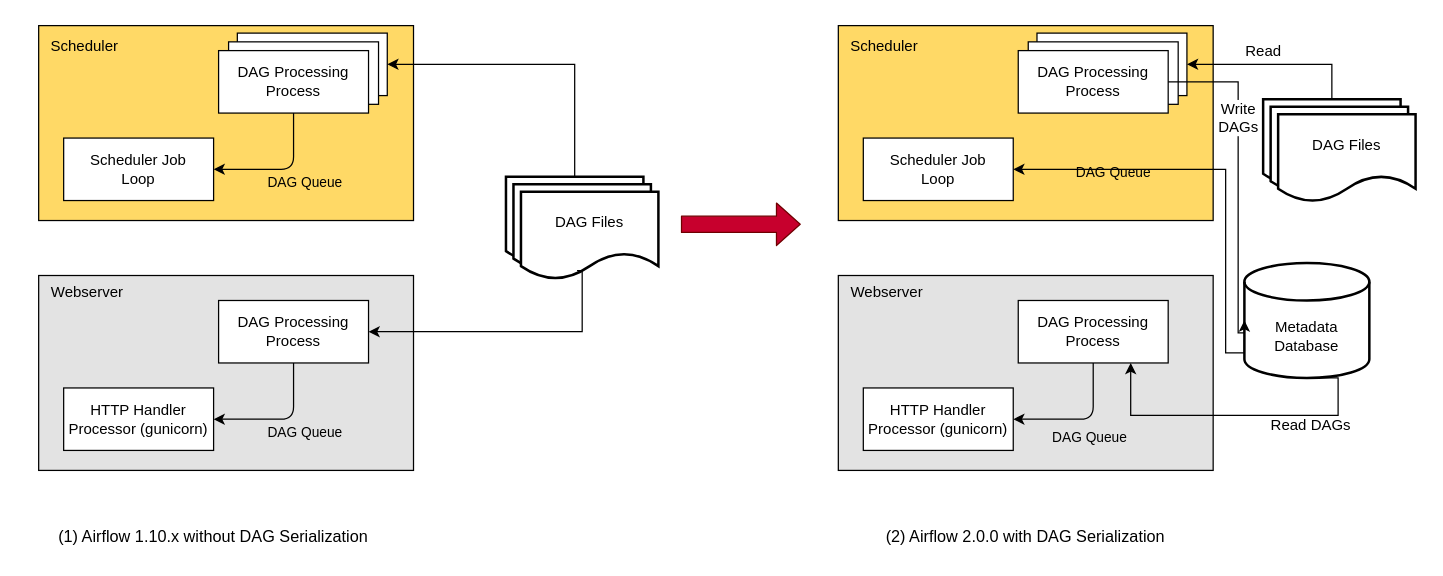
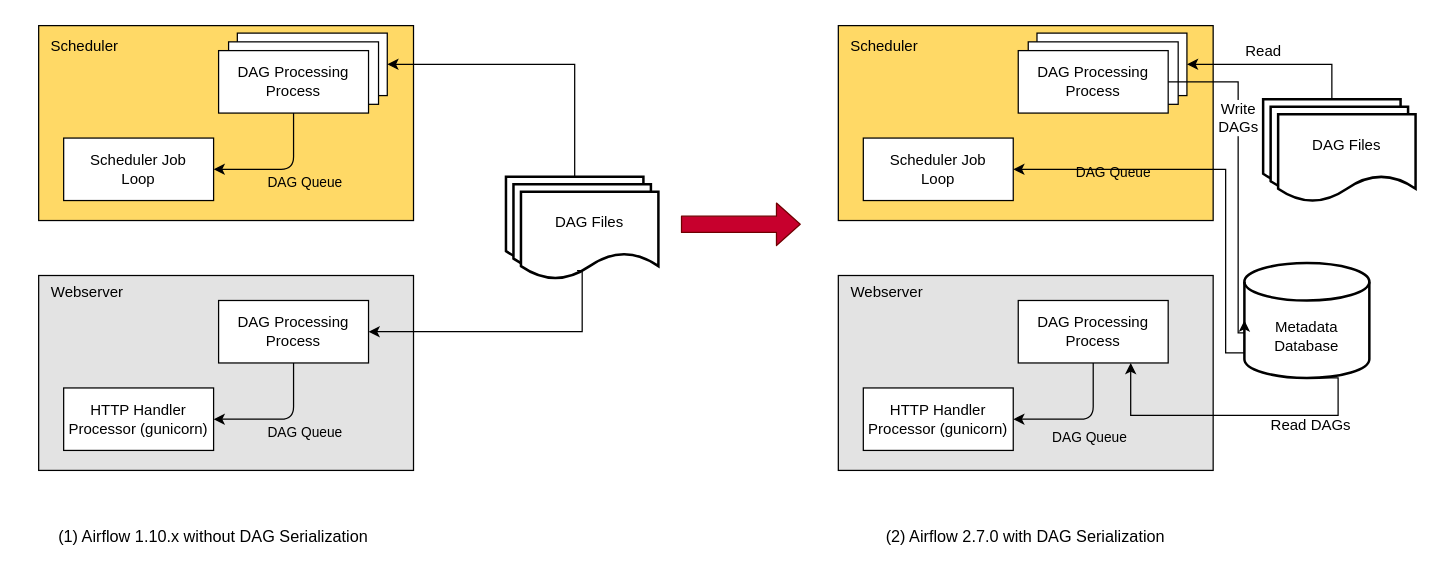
  <mxCell id="0" />
  <mxCell id="1" parent="0" />
  <mxCell id="2" value="" style="group" parent="1" vertex="1" connectable="0"><mxGeometry x="50" y="26" width="336" height="170" as="geometry" /></mxCell>
  <mxCell id="3" value="Scheduler" style="whiteSpace=wrap;html=1;fillColor=#FFD966;align=right;labelPosition=left;verticalLabelPosition=top;verticalAlign=bottom;spacingRight=0;spacingTop=0;spacingBottom=0;movableLabel=1;" parent="2" vertex="1"><mxGeometry x="-20" y="-6" width="300" height="156" as="geometry"><mxPoint x="66" y="26" as="offset" /></mxGeometry></mxCell>
  <mxCell id="4" value="Scheduler Job &lt;br&gt;Loop" style="rounded=0;whiteSpace=wrap;html=1;" parent="2" vertex="1"><mxGeometry y="84" width="120" height="50" as="geometry" /></mxCell>
  <mxCell id="5" style="edgeStyle=orthogonalEdgeStyle;orthogonalLoop=1;jettySize=auto;html=1;exitX=0.5;exitY=1;exitDx=0;exitDy=0;entryX=1;entryY=0.5;entryDx=0;entryDy=0;rounded=1;" parent="2" source="10" target="4" edge="1"><mxGeometry relative="1" as="geometry" /></mxCell>
  <mxCell id="6" value="DAG Queue" style="edgeLabel;html=1;align=center;verticalAlign=middle;resizable=0;points=[];labelBackgroundColor=none;" parent="5" vertex="1" connectable="0"><mxGeometry x="-0.53" y="1" relative="1" as="geometry"><mxPoint x="7" y="29" as="offset" /></mxGeometry></mxCell>
  <mxCell id="7" value="" style="group" parent="2" vertex="1" connectable="0"><mxGeometry x="124" width="135" height="64" as="geometry" /></mxCell>
  <mxCell id="8" value="DAG Processing Process" style="rounded=0;whiteSpace=wrap;html=1;" parent="7" vertex="1"><mxGeometry x="15" width="120" height="50" as="geometry" /></mxCell>
  <mxCell id="9" value="DAG Processing Process" style="rounded=0;whiteSpace=wrap;html=1;" parent="7" vertex="1"><mxGeometry x="8" y="7" width="120" height="50" as="geometry" /></mxCell>
  <mxCell id="10" value="DAG Processing Process" style="rounded=0;whiteSpace=wrap;html=1;" parent="7" vertex="1"><mxGeometry y="14" width="120" height="50" as="geometry" /></mxCell>
  <mxCell id="11" value="" style="group" parent="1" vertex="1" connectable="0"><mxGeometry x="50" y="226" width="336" height="170" as="geometry" /></mxCell>
  <mxCell id="12" value="Webserver" style="whiteSpace=wrap;html=1;align=right;labelPosition=left;verticalLabelPosition=top;verticalAlign=bottom;spacingRight=0;spacingTop=0;spacingBottom=0;movableLabel=1;fillColor=#E3E3E3;" parent="11" vertex="1"><mxGeometry x="-20" y="-6" width="300" height="156" as="geometry"><mxPoint x="70" y="23" as="offset" /></mxGeometry></mxCell>
  <mxCell id="13" value="HTTP Handler Processor (gunicorn)" style="rounded=0;whiteSpace=wrap;html=1;" parent="11" vertex="1"><mxGeometry y="84" width="120" height="50" as="geometry" /></mxCell>
  <mxCell id="14" style="edgeStyle=orthogonalEdgeStyle;orthogonalLoop=1;jettySize=auto;html=1;exitX=0.5;exitY=1;exitDx=0;exitDy=0;entryX=1;entryY=0.5;entryDx=0;entryDy=0;rounded=1;" parent="11" source="17" target="13" edge="1"><mxGeometry relative="1" as="geometry" /></mxCell>
  <mxCell id="15" value="DAG Queue" style="edgeLabel;html=1;align=center;verticalAlign=middle;resizable=0;points=[];labelBackgroundColor=none;" parent="14" vertex="1" connectable="0"><mxGeometry x="-0.53" y="1" relative="1" as="geometry"><mxPoint x="7" y="29" as="offset" /></mxGeometry></mxCell>
  <mxCell id="16" value="" style="group" parent="11" vertex="1" connectable="0"><mxGeometry x="124" width="135" height="64" as="geometry" /></mxCell>
  <mxCell id="17" value="DAG Processing Process" style="rounded=0;whiteSpace=wrap;html=1;" parent="16" vertex="1"><mxGeometry y="14" width="120" height="50" as="geometry" /></mxCell>
  <mxCell id="18" value="" style="group;strokeWidth=2;" parent="1" vertex="1" connectable="0"><mxGeometry x="404" y="141" width="140" height="100" as="geometry" /></mxCell>
  <mxCell id="19" value="" style="shape=document;whiteSpace=wrap;html=1;boundedLbl=1;labelBackgroundColor=none;strokeColor=#000000;align=left;fillColor=#FFFFFF;strokeWidth=2;" parent="18" vertex="1"><mxGeometry width="110" height="70" as="geometry" /></mxCell>
  <mxCell id="20" value="" style="shape=document;whiteSpace=wrap;html=1;boundedLbl=1;labelBackgroundColor=none;strokeColor=#000000;align=left;fillColor=#FFFFFF;strokeWidth=2;" parent="18" vertex="1"><mxGeometry x="6" y="6" width="110" height="70" as="geometry" /></mxCell>
  <mxCell id="21" value="DAG Files" style="shape=document;whiteSpace=wrap;html=1;boundedLbl=1;labelBackgroundColor=none;strokeColor=#000000;align=center;fillColor=#FFFFFF;strokeWidth=2;" parent="18" vertex="1"><mxGeometry x="12" y="12" width="110" height="70" as="geometry" /></mxCell>
  <mxCell id="22" style="edgeStyle=orthogonalEdgeStyle;rounded=0;orthogonalLoop=1;jettySize=auto;html=1;entryX=1;entryY=0.5;entryDx=0;entryDy=0;exitX=0.5;exitY=0;exitDx=0;exitDy=0;" parent="1" source="19" target="8" edge="1"><mxGeometry relative="1" as="geometry" /></mxCell>
  <mxCell id="23" style="edgeStyle=orthogonalEdgeStyle;rounded=0;orthogonalLoop=1;jettySize=auto;html=1;entryX=1;entryY=0.5;entryDx=0;entryDy=0;exitX=0.408;exitY=0.9;exitDx=0;exitDy=0;exitPerimeter=0;" parent="1" source="21" target="17" edge="1"><mxGeometry relative="1" as="geometry"><Array as="points"><mxPoint x="465" y="265" /></Array></mxGeometry></mxCell>
  <mxCell id="24" value="" style="group" vertex="1" connectable="0" parent="1"><mxGeometry x="690" y="26" width="336" height="170" as="geometry" /></mxCell>
  <mxCell id="25" value="Scheduler" style="whiteSpace=wrap;html=1;fillColor=#FFD966;align=right;labelPosition=left;verticalLabelPosition=top;verticalAlign=bottom;spacingRight=0;spacingTop=0;spacingBottom=0;movableLabel=1;" vertex="1" parent="24"><mxGeometry x="-20" y="-6" width="300" height="156" as="geometry"><mxPoint x="66" y="26" as="offset" /></mxGeometry></mxCell>
  <mxCell id="26" value="Scheduler Job &lt;br&gt;Loop" style="rounded=0;whiteSpace=wrap;html=1;" vertex="1" parent="24"><mxGeometry y="84" width="120" height="50" as="geometry" /></mxCell>
  <mxCell id="27" value="" style="group" vertex="1" connectable="0" parent="24"><mxGeometry x="124" width="135" height="64" as="geometry" /></mxCell>
  <mxCell id="28" value="DAG Processing Process" style="rounded=0;whiteSpace=wrap;html=1;" vertex="1" parent="27"><mxGeometry x="15" width="120" height="50" as="geometry" /></mxCell>
  <mxCell id="29" value="DAG Processing Process" style="rounded=0;whiteSpace=wrap;html=1;" vertex="1" parent="27"><mxGeometry x="8" y="7" width="120" height="50" as="geometry" /></mxCell>
  <mxCell id="30" value="DAG Processing Process" style="rounded=0;whiteSpace=wrap;html=1;" vertex="1" parent="27"><mxGeometry y="14" width="120" height="50" as="geometry" /></mxCell>
  <mxCell id="31" value="Webserver" style="whiteSpace=wrap;html=1;align=right;labelPosition=left;verticalLabelPosition=top;verticalAlign=bottom;spacingRight=0;spacingTop=0;spacingBottom=0;movableLabel=1;fillColor=#E3E3E3;" vertex="1" parent="1"><mxGeometry x="670" y="220" width="300" height="156" as="geometry"><mxPoint x="70" y="23" as="offset" /></mxGeometry></mxCell>
  <mxCell id="32" value="HTTP Handler Processor (gunicorn)" style="rounded=0;whiteSpace=wrap;html=1;" vertex="1" parent="1"><mxGeometry x="690" y="310" width="120" height="50" as="geometry" /></mxCell>
  <mxCell id="33" style="edgeStyle=orthogonalEdgeStyle;orthogonalLoop=1;jettySize=auto;html=1;exitX=0.5;exitY=1;exitDx=0;exitDy=0;entryX=1;entryY=0.5;entryDx=0;entryDy=0;rounded=1;" edge="1" parent="1" source="36" target="32"><mxGeometry relative="1" as="geometry" /></mxCell>
  <mxCell id="34" value="DAG Queue" style="edgeLabel;html=1;align=center;verticalAlign=middle;resizable=0;points=[];labelBackgroundColor=none;" vertex="1" connectable="0" parent="33"><mxGeometry x="-0.53" y="1" relative="1" as="geometry"><mxPoint x="-5" y="33" as="offset" /></mxGeometry></mxCell>
  <mxCell id="35" value="" style="group" vertex="1" connectable="0" parent="1"><mxGeometry x="814" y="226" width="135" height="64" as="geometry" /></mxCell>
  <mxCell id="36" value="DAG Processing Process" style="rounded=0;whiteSpace=wrap;html=1;" vertex="1" parent="35"><mxGeometry y="14" width="120" height="50" as="geometry" /></mxCell>
  <mxCell id="37" value="" style="shape=document;whiteSpace=wrap;html=1;boundedLbl=1;labelBackgroundColor=none;strokeColor=#000000;align=left;fillColor=#FFFFFF;strokeWidth=2;" vertex="1" parent="1"><mxGeometry x="1010" y="79" width="110" height="70" as="geometry" /></mxCell>
  <mxCell id="38" value="" style="shape=document;whiteSpace=wrap;html=1;boundedLbl=1;labelBackgroundColor=none;strokeColor=#000000;align=left;fillColor=#FFFFFF;strokeWidth=2;" vertex="1" parent="1"><mxGeometry x="1016" y="85" width="110" height="70" as="geometry" /></mxCell>
  <mxCell id="39" value="DAG Files" style="shape=document;whiteSpace=wrap;html=1;boundedLbl=1;labelBackgroundColor=none;strokeColor=#000000;align=center;fillColor=#FFFFFF;strokeWidth=2;" vertex="1" parent="1"><mxGeometry x="1022" y="91" width="110" height="70" as="geometry" /></mxCell>
  <mxCell id="40" style="edgeStyle=orthogonalEdgeStyle;rounded=0;orthogonalLoop=1;jettySize=auto;html=1;entryX=1;entryY=0.5;entryDx=0;entryDy=0;exitX=0.5;exitY=0;exitDx=0;exitDy=0;" edge="1" parent="1" source="37" target="28"><mxGeometry relative="1" as="geometry" /></mxCell>
  <mxCell id="41" value="Read" style="edgeLabel;html=1;align=center;verticalAlign=middle;resizable=0;points=[];fontSize=12;" vertex="1" connectable="0" parent="40"><mxGeometry x="0.363" relative="1" as="geometry"><mxPoint x="14" y="-11" as="offset" /></mxGeometry></mxCell>
  <mxCell id="42" style="edgeStyle=orthogonalEdgeStyle;rounded=0;orthogonalLoop=1;jettySize=auto;html=1;exitX=0.5;exitY=1;exitDx=0;exitDy=0;exitPerimeter=0;fontSize=12;entryX=0.75;entryY=1;entryDx=0;entryDy=0;" edge="1" parent="1" source="44" target="36"><mxGeometry relative="1" as="geometry"><Array as="points"><mxPoint x="1070" y="332" /><mxPoint x="904" y="332" /></Array></mxGeometry></mxCell>
  <mxCell id="43" value="Read DAGs" style="edgeLabel;html=1;align=center;verticalAlign=middle;resizable=0;points=[];fontSize=12;" vertex="1" connectable="0" parent="42"><mxGeometry x="-0.489" y="-1" relative="1" as="geometry"><mxPoint x="-11" y="8" as="offset" /></mxGeometry></mxCell>
  <mxCell id="44" value="Metadata Database" style="shape=cylinder3;whiteSpace=wrap;html=1;boundedLbl=1;backgroundOutline=1;size=15;strokeWidth=2;" vertex="1" parent="1"><mxGeometry x="995" y="210" width="100" height="92" as="geometry" /></mxCell>
  <mxCell id="45" value="Write&lt;br&gt;DAGs" style="edgeStyle=orthogonalEdgeStyle;rounded=0;orthogonalLoop=1;jettySize=auto;html=1;exitX=1;exitY=0.5;exitDx=0;exitDy=0;entryX=0;entryY=0.5;entryDx=0;entryDy=0;entryPerimeter=0;fontSize=12;" edge="1" parent="1" source="30" target="44"><mxGeometry x="-0.373" relative="1" as="geometry"><Array as="points"><mxPoint x="990" y="65" /><mxPoint x="990" y="266" /></Array><mxPoint as="offset" /></mxGeometry></mxCell>
  <mxCell id="46" value="" style="shape=flexArrow;endArrow=classic;html=1;fontSize=12;strokeColor=#6F0000;fillColor=#C7002D;width=13;" edge="1" parent="1"><mxGeometry width="50" height="50" relative="1" as="geometry"><mxPoint x="544" y="179" as="sourcePoint" /><mxPoint x="640" y="179" as="targetPoint" /></mxGeometry></mxCell>
  <mxCell id="47" style="edgeStyle=orthogonalEdgeStyle;orthogonalLoop=1;jettySize=auto;html=1;entryX=1;entryY=0.5;entryDx=0;entryDy=0;rounded=0;exitX=0;exitY=0;exitDx=0;exitDy=61.5;exitPerimeter=0;" edge="1" parent="1" source="44" target="26"><mxGeometry relative="1" as="geometry"><mxPoint x="1010" y="279" as="sourcePoint" /><Array as="points"><mxPoint x="980" y="282" /><mxPoint x="980" y="135" /></Array></mxGeometry></mxCell>
  <mxCell id="48" value="DAG Queue" style="edgeLabel;html=1;align=center;verticalAlign=middle;resizable=0;points=[];labelBackgroundColor=none;" vertex="1" connectable="0" parent="47"><mxGeometry x="-0.53" y="1" relative="1" as="geometry"><mxPoint x="-90" y="-90.5" as="offset" /></mxGeometry></mxCell>
  <mxCell id="49" value="(1) Airflow 1.10.x without DAG Serialization" style="text;html=1;strokeColor=none;fillColor=none;align=center;verticalAlign=middle;whiteSpace=wrap;rounded=0;fontSize=13;fontStyle=0" vertex="1" parent="1"><mxGeometry x="20" y="419" width="300" height="20" as="geometry" /></mxCell>
- <mxCell id="50" value="(2) Airflow 2.0.0 with DAG Serialization" style="text;html=1;strokeColor=none;fillColor=none;align=center;verticalAlign=middle;whiteSpace=wrap;rounded=0;fontSize=13;fontStyle=0" vertex="1" parent="1"><mxGeometry x="670" y="419" width="300" height="20" as="geometry" /></mxCell>
+ <mxCell id="50" value="(2) Airflow 2.7.0 with DAG Serialization" style="text;html=1;strokeColor=none;fillColor=none;align=center;verticalAlign=middle;whiteSpace=wrap;rounded=0;fontSize=13;fontStyle=0" vertex="1" parent="1"><mxGeometry x="670" y="419" width="300" height="20" as="geometry" /></mxCell>
